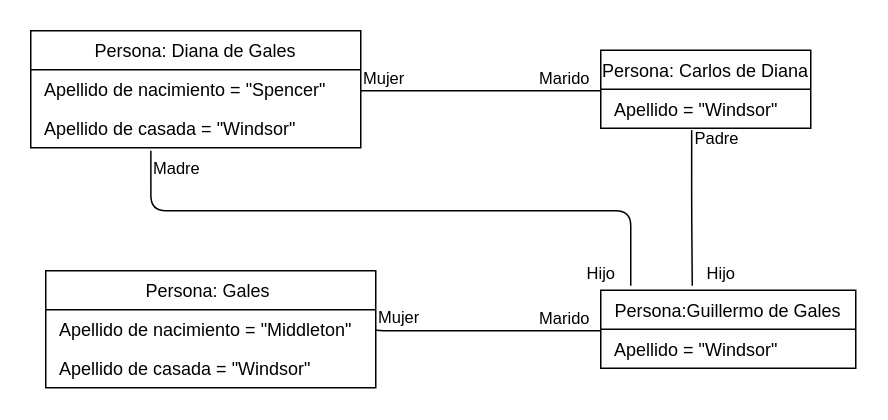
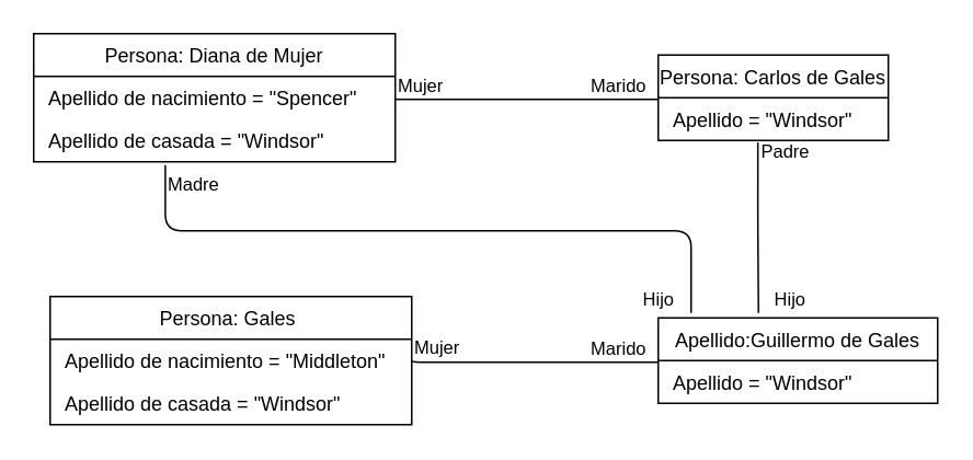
  <mxCell id="0" />
  <mxCell id="1" parent="0" />
- <mxCell id="2" value="Persona: Diana de Gales" style="swimlane;fontStyle=0;childLayout=stackLayout;horizontal=1;startSize=26;fillColor=none;horizontalStack=0;resizeParent=1;resizeParentMax=0;resizeLast=0;collapsible=1;marginBottom=0;" parent="1" vertex="1"><mxGeometry x="20" y="20" width="220" height="78" as="geometry" /></mxCell>
+ <mxCell id="2" value="Persona: Diana de Mujer" style="swimlane;fontStyle=0;childLayout=stackLayout;horizontal=1;startSize=26;fillColor=none;horizontalStack=0;resizeParent=1;resizeParentMax=0;resizeLast=0;collapsible=1;marginBottom=0;" parent="1" vertex="1"><mxGeometry x="20" y="20" width="220" height="78" as="geometry" /></mxCell>
  <mxCell id="3" value=" Apellido de nacimiento = &quot;Spencer&quot;" style="text;strokeColor=none;fillColor=none;align=left;verticalAlign=top;spacingLeft=4;spacingRight=4;overflow=hidden;rotatable=0;points=[[0,0.5],[1,0.5]];portConstraint=eastwest;" parent="2" vertex="1"><mxGeometry y="26" width="220" height="26" as="geometry" /></mxCell>
  <mxCell id="4" value=" Apellido de casada = &quot;Windsor&quot;" style="text;strokeColor=none;fillColor=none;align=left;verticalAlign=top;spacingLeft=4;spacingRight=4;overflow=hidden;rotatable=0;points=[[0,0.5],[1,0.5]];portConstraint=eastwest;" parent="2" vertex="1"><mxGeometry y="52" width="220" height="26" as="geometry" /></mxCell>
- <mxCell id="5" value="Persona: Carlos de Diana" style="swimlane;fontStyle=0;childLayout=stackLayout;horizontal=1;startSize=26;fillColor=none;horizontalStack=0;resizeParent=1;resizeParentMax=0;resizeLast=0;collapsible=1;marginBottom=0;" parent="1" vertex="1"><mxGeometry x="400" y="33" width="140" height="52" as="geometry" /></mxCell>
+ <mxCell id="5" value="Persona: Carlos de Gales" style="swimlane;fontStyle=0;childLayout=stackLayout;horizontal=1;startSize=26;fillColor=none;horizontalStack=0;resizeParent=1;resizeParentMax=0;resizeLast=0;collapsible=1;marginBottom=0;" parent="1" vertex="1"><mxGeometry x="400" y="33" width="140" height="52" as="geometry" /></mxCell>
  <mxCell id="6" value=" Apellido = &quot;Windsor&quot;" style="text;strokeColor=none;fillColor=none;align=left;verticalAlign=top;spacingLeft=4;spacingRight=4;overflow=hidden;rotatable=0;points=[[0,0.5],[1,0.5]];portConstraint=eastwest;" parent="5" vertex="1"><mxGeometry y="26" width="140" height="26" as="geometry" /></mxCell>
- <mxCell id="7" value="Persona:Guillermo de Gales" style="swimlane;fontStyle=0;childLayout=stackLayout;horizontal=1;startSize=26;fillColor=none;horizontalStack=0;resizeParent=1;resizeParentMax=0;resizeLast=0;collapsible=1;marginBottom=0;" parent="1" vertex="1"><mxGeometry x="400" y="193" width="170" height="52" as="geometry" /></mxCell>
+ <mxCell id="7" value="Apellido:Guillermo de Gales" style="swimlane;fontStyle=0;childLayout=stackLayout;horizontal=1;startSize=26;fillColor=none;horizontalStack=0;resizeParent=1;resizeParentMax=0;resizeLast=0;collapsible=1;marginBottom=0;" parent="1" vertex="1"><mxGeometry x="400" y="193" width="170" height="52" as="geometry" /></mxCell>
  <mxCell id="8" value=" Apellido = &quot;Windsor&quot;" style="text;strokeColor=none;fillColor=none;align=left;verticalAlign=top;spacingLeft=4;spacingRight=4;overflow=hidden;rotatable=0;points=[[0,0.5],[1,0.5]];portConstraint=eastwest;" parent="7" vertex="1"><mxGeometry y="26" width="170" height="26" as="geometry" /></mxCell>
  <mxCell id="9" value="Persona: Gales " style="swimlane;fontStyle=0;childLayout=stackLayout;horizontal=1;startSize=26;fillColor=none;horizontalStack=0;resizeParent=1;resizeParentMax=0;resizeLast=0;collapsible=1;marginBottom=0;" parent="1" vertex="1"><mxGeometry x="30" y="180" width="220" height="78" as="geometry" /></mxCell>
  <mxCell id="10" value=" Apellido de nacimiento = &quot;Middleton&quot;" style="text;strokeColor=none;fillColor=none;align=left;verticalAlign=top;spacingLeft=4;spacingRight=4;overflow=hidden;rotatable=0;points=[[0,0.5],[1,0.5]];portConstraint=eastwest;" parent="9" vertex="1"><mxGeometry y="26" width="220" height="26" as="geometry" /></mxCell>
  <mxCell id="11" value=" Apellido de casada = &quot;Windsor&quot;" style="text;strokeColor=none;fillColor=none;align=left;verticalAlign=top;spacingLeft=4;spacingRight=4;overflow=hidden;rotatable=0;points=[[0,0.5],[1,0.5]];portConstraint=eastwest;" parent="9" vertex="1"><mxGeometry y="52" width="220" height="26" as="geometry" /></mxCell>
  <mxCell id="12" value="" style="endArrow=none;html=1;edgeStyle=orthogonalEdgeStyle;" edge="1" parent="1"><mxGeometry relative="1" as="geometry"><mxPoint x="240" y="60" as="sourcePoint" /><mxPoint x="400" y="60" as="targetPoint" /></mxGeometry></mxCell>
  <mxCell id="13" value="Mujer" style="edgeLabel;resizable=0;html=1;align=left;verticalAlign=bottom;" connectable="0" vertex="1" parent="12"><mxGeometry x="-1" relative="1" as="geometry" /></mxCell>
  <mxCell id="14" value="Marido" style="edgeLabel;resizable=0;html=1;align=right;verticalAlign=bottom;" connectable="0" vertex="1" parent="12"><mxGeometry x="1" relative="1" as="geometry"><mxPoint x="-7" as="offset" /></mxGeometry></mxCell>
  <mxCell id="15" value="" style="endArrow=none;html=1;edgeStyle=orthogonalEdgeStyle;exitX=0.433;exitY=1.048;exitDx=0;exitDy=0;exitPerimeter=0;" edge="1" parent="1" source="6"><mxGeometry relative="1" as="geometry"><mxPoint x="350" y="180" as="sourcePoint" /><mxPoint x="461" y="190" as="targetPoint" /><Array as="points"><mxPoint x="461" y="138" /></Array></mxGeometry></mxCell>
  <mxCell id="16" value="Padre" style="edgeLabel;resizable=0;html=1;align=left;verticalAlign=bottom;" connectable="0" vertex="1" parent="15"><mxGeometry x="-1" relative="1" as="geometry"><mxPoint y="14" as="offset" /></mxGeometry></mxCell>
  <mxCell id="17" value="Hijo" style="edgeLabel;resizable=0;html=1;align=right;verticalAlign=bottom;" connectable="0" vertex="1" parent="15"><mxGeometry x="1" relative="1" as="geometry"><mxPoint x="29" as="offset" /></mxGeometry></mxCell>
  <mxCell id="18" value="" style="endArrow=none;html=1;edgeStyle=orthogonalEdgeStyle;exitX=0.364;exitY=1.077;exitDx=0;exitDy=0;exitPerimeter=0;" edge="1" parent="1" source="4"><mxGeometry relative="1" as="geometry"><mxPoint x="350" y="180" as="sourcePoint" /><mxPoint x="420" y="190" as="targetPoint" /><Array as="points"><mxPoint x="100" y="140" /><mxPoint x="420" y="140" /></Array></mxGeometry></mxCell>
  <mxCell id="19" value="Madre" style="edgeLabel;resizable=0;html=1;align=left;verticalAlign=bottom;" connectable="0" vertex="1" parent="18"><mxGeometry x="-1" relative="1" as="geometry"><mxPoint y="20" as="offset" /></mxGeometry></mxCell>
  <mxCell id="20" value="Hijo" style="edgeLabel;resizable=0;html=1;align=right;verticalAlign=bottom;" connectable="0" vertex="1" parent="18"><mxGeometry x="1" relative="1" as="geometry"><mxPoint x="-10" as="offset" /></mxGeometry></mxCell>
  <mxCell id="21" value="" style="endArrow=none;html=1;edgeStyle=orthogonalEdgeStyle;exitX=1;exitY=0.5;exitDx=0;exitDy=0;entryX=0;entryY=0.038;entryDx=0;entryDy=0;entryPerimeter=0;" edge="1" parent="1" source="10" target="8"><mxGeometry relative="1" as="geometry"><mxPoint x="350" y="180" as="sourcePoint" /><mxPoint x="510" y="180" as="targetPoint" /><Array as="points"><mxPoint x="400" y="220" /></Array></mxGeometry></mxCell>
  <mxCell id="22" value="Mujer" style="edgeLabel;resizable=0;html=1;align=left;verticalAlign=bottom;" connectable="0" vertex="1" parent="21"><mxGeometry x="-1" relative="1" as="geometry" /></mxCell>
  <mxCell id="23" value="Marido" style="edgeLabel;resizable=0;html=1;align=right;verticalAlign=bottom;" connectable="0" vertex="1" parent="21"><mxGeometry x="1" relative="1" as="geometry"><mxPoint x="-7" as="offset" /></mxGeometry></mxCell>
